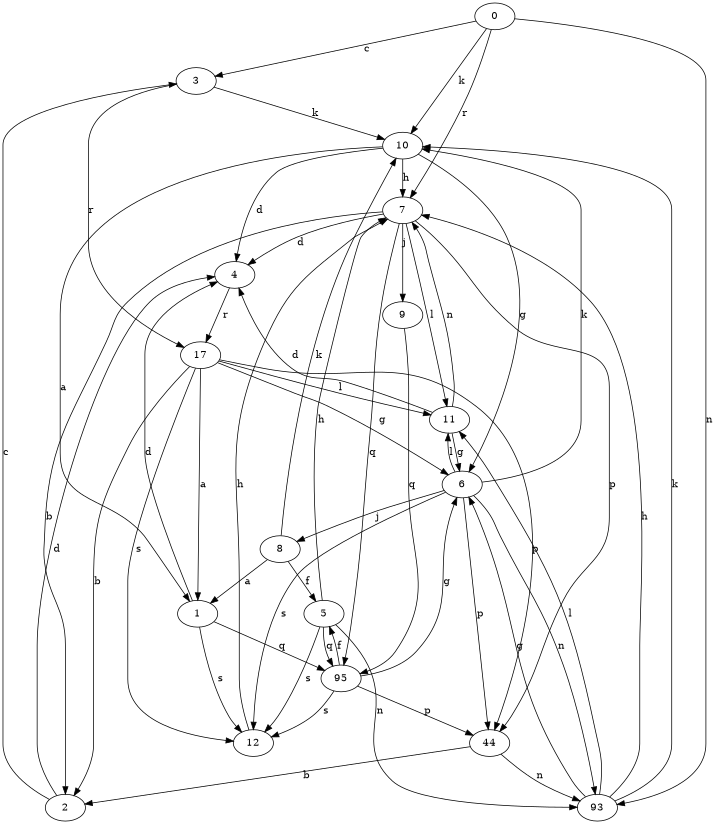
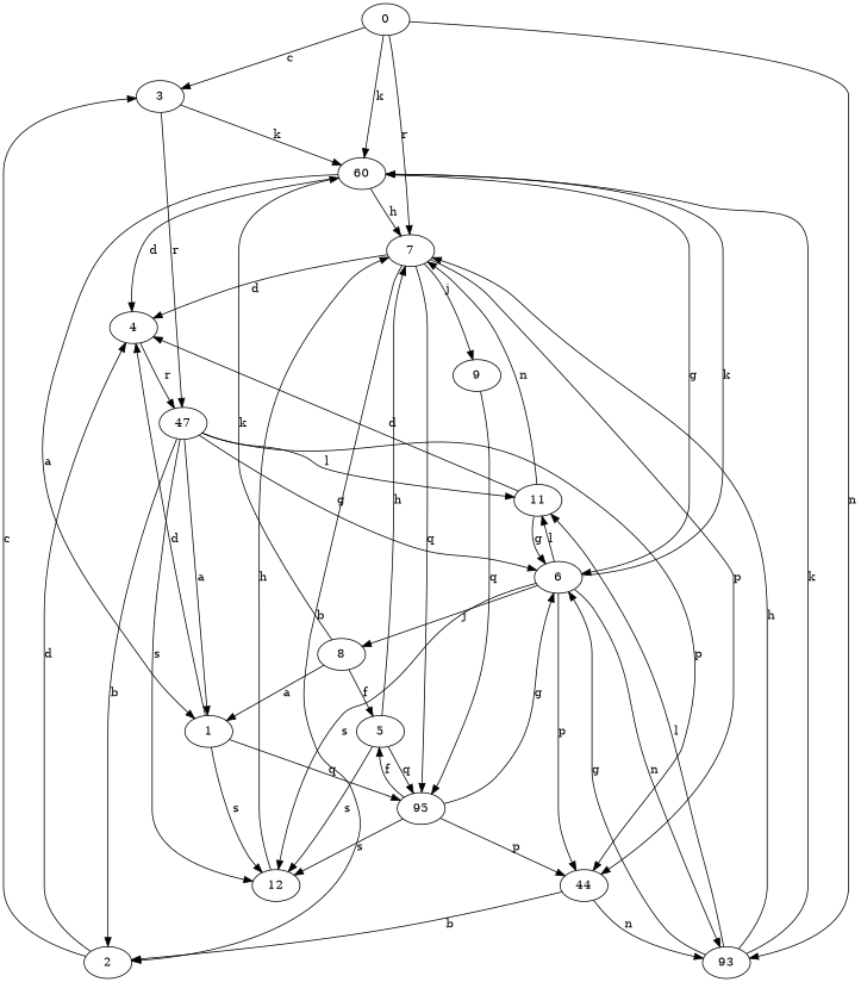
  strict digraph {
    0
    3
    7
-   10
+   10 [label=60]
    n5 [label=93]
-   17
+   17 [label=47]
    4
    n8 [label=95]
    2
    11
    n11 [label=44]
    9
    1
    6
    n15 [label=12]
    5
    8
    0 -> 3 [label=c]
    0 -> 7 [label=r]
    0 -> 10 [label=k]
    0 -> n5 [label=n]
    3 -> 10 [label=k]
    3 -> 17 [label=r]
    7 -> 4 [label=d]
    7 -> n8 [label=q]
    7 -> 2 [label=b]
-   7 -> 11 [label=l]
    7 -> n11 [label=p]
    7 -> 9 [label=j]
    10 -> 7 [label=h]
    10 -> 4 [label=d]
    10 -> 1 [label=a]
    10 -> 6 [label=g]
    n5 -> 7 [label=h]
    n5 -> 10 [label=k]
    n5 -> 11 [label=l]
    n5 -> 6 [label=g]
    17 -> 2 [label=b]
    17 -> 11 [label=l]
    17 -> n11 [label=p]
    17 -> 1 [label=a]
    17 -> 6 [label=g]
    17 -> n15 [label=s]
    4 -> 17 [label=r]
    n8 -> n11 [label=p]
    n8 -> 6 [label=g]
    n8 -> n15 [label=s]
    n8 -> 5 [label=f]
    2 -> 3 [label=c]
    2 -> 4 [label=d]
    11 -> 7 [label=n]
    11 -> 4 [label=d]
    11 -> 6 [label=g]
    n11 -> n5 [label=n]
    n11 -> 2 [label=b]
    9 -> n8 [label=q]
    1 -> 4 [label=d]
    1 -> n8 [label=q]
    1 -> n15 [label=s]
    6 -> 10 [label=k]
    6 -> n5 [label=n]
    6 -> 11 [label=l]
    6 -> n11 [label=p]
    6 -> n15 [label=s]
    6 -> 8 [label=j]
    n15 -> 7 [label=h]
    5 -> 7 [label=h]
-   5 -> n5 [label=n]
    5 -> n8 [label=q]
    5 -> n15 [label=s]
    8 -> 10 [label=k]
    8 -> 1 [label=a]
    8 -> 5 [label=f]
  }
